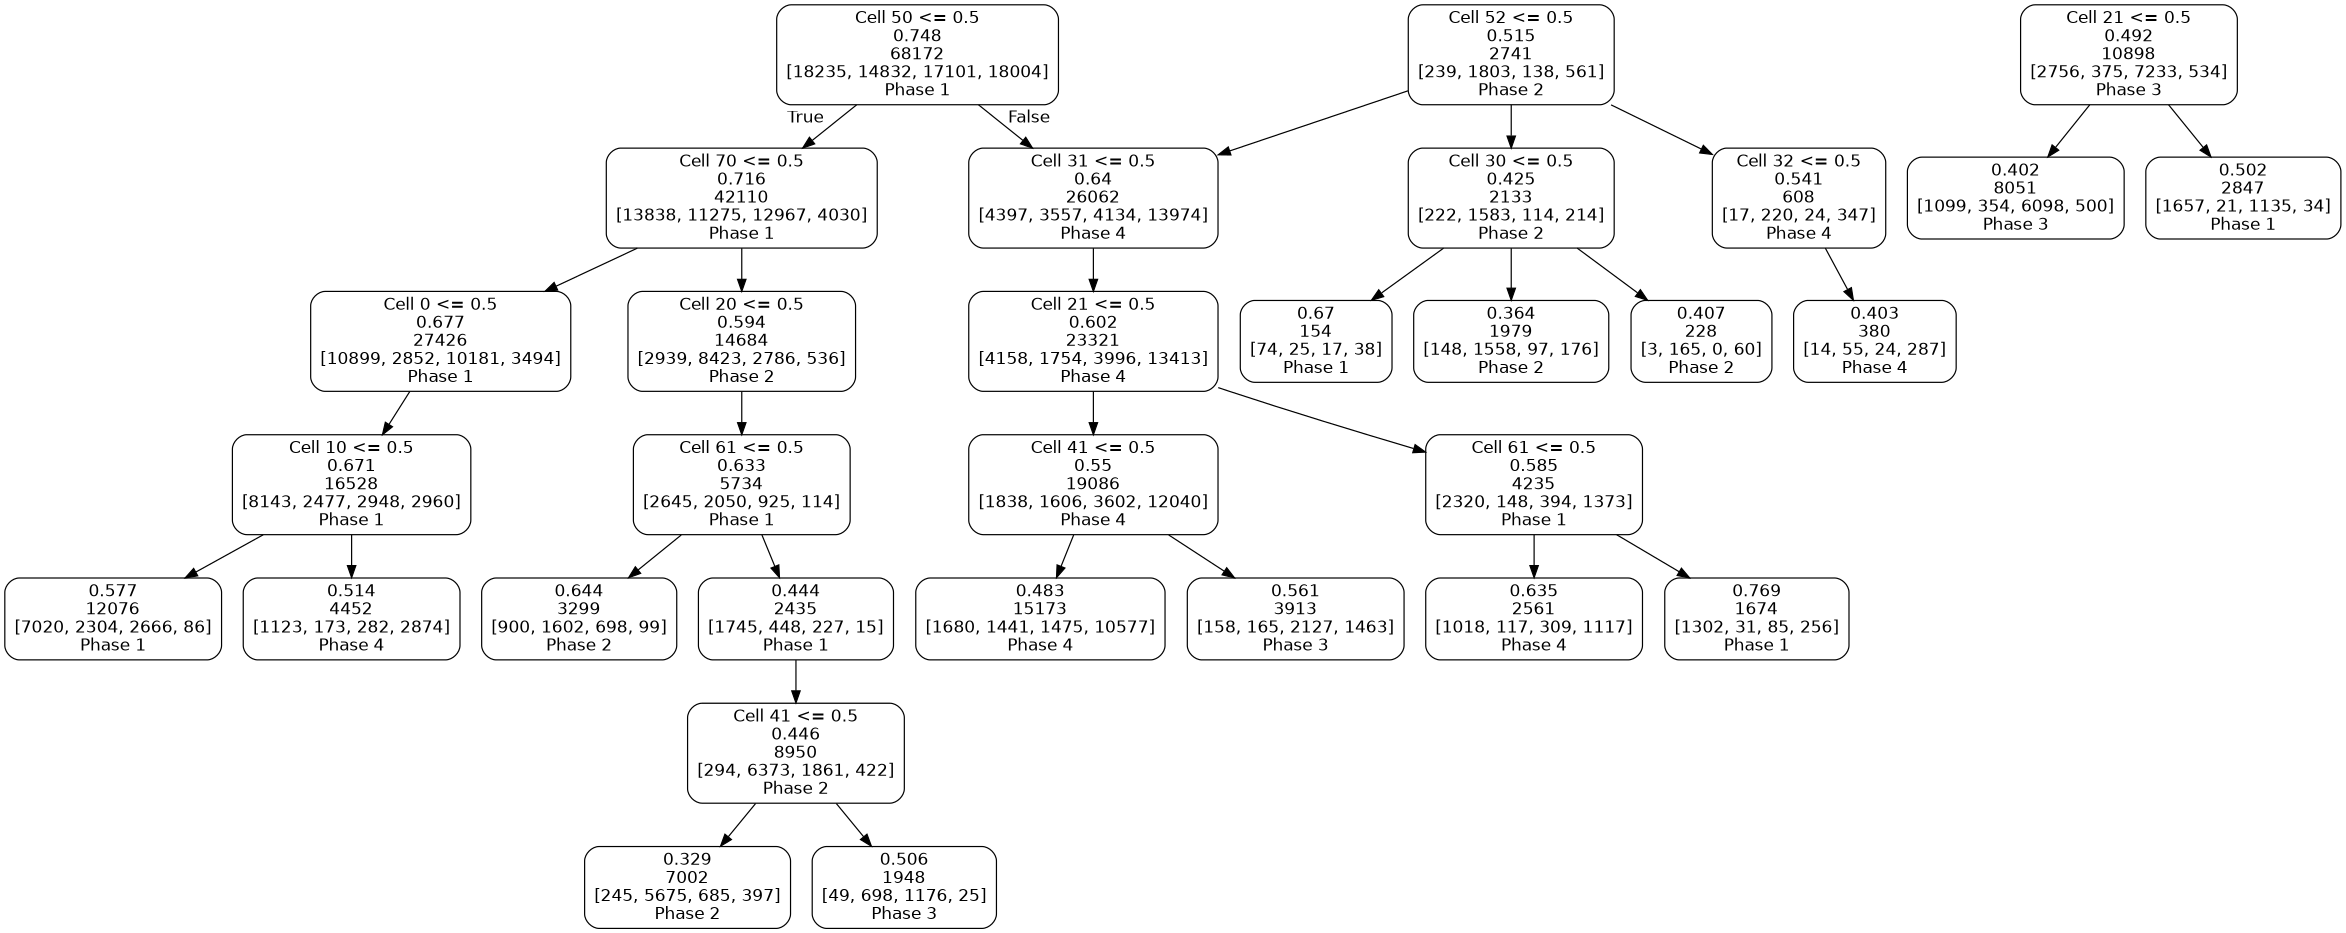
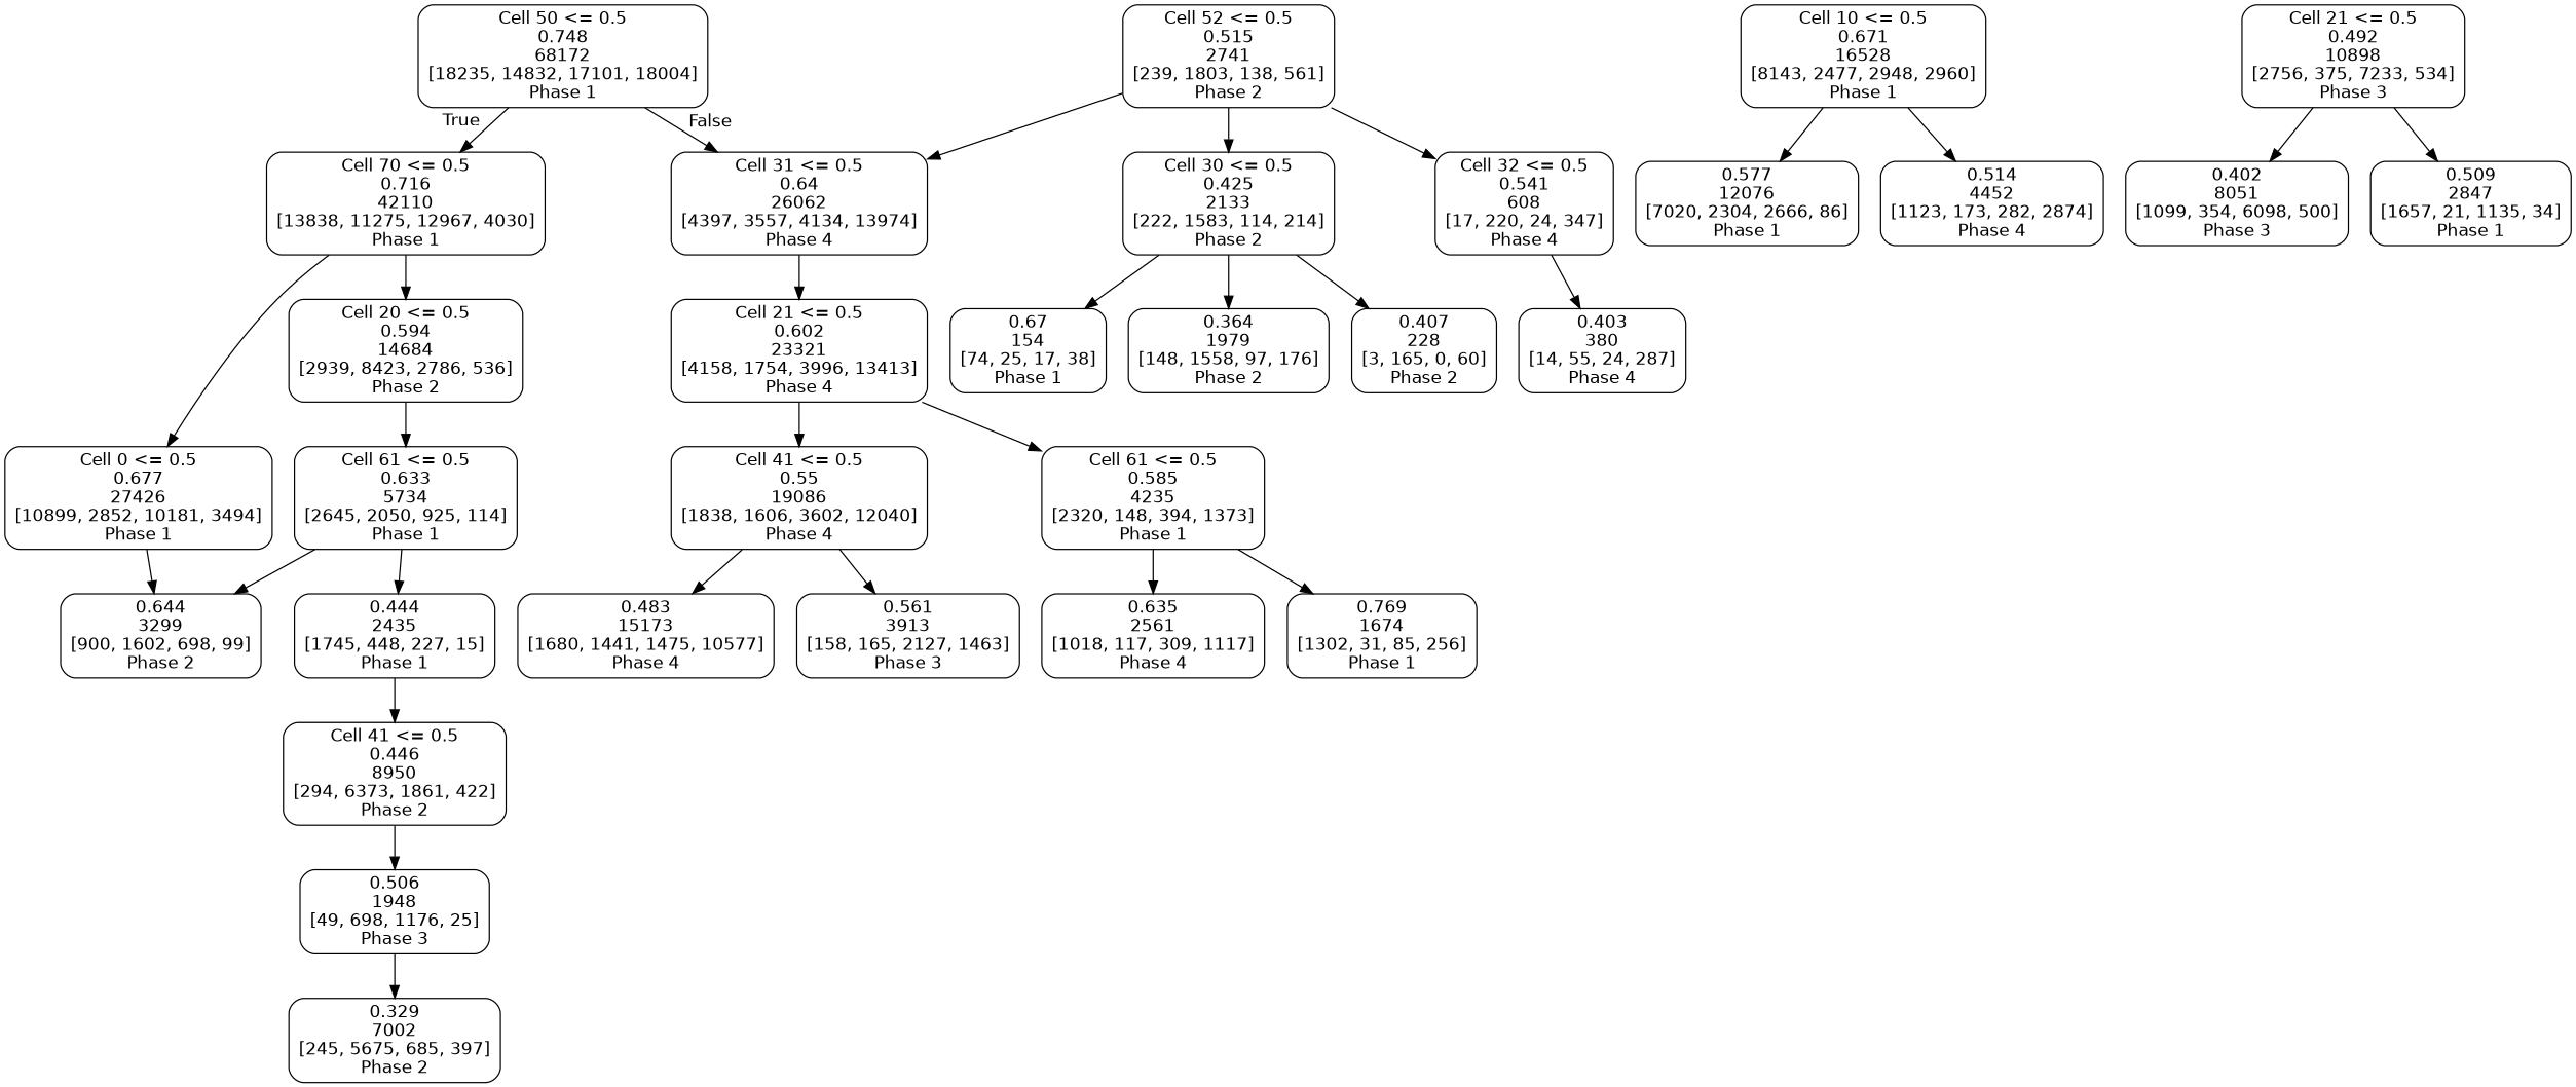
  digraph {
    node [color=black fontname=helvetica shape=box style=rounded]
    edge [fontname=helvetica]
    n1 [label="Cell 50 <= 0.5\n0.748\n68172\n[18235, 14832, 17101, 18004]\nPhase 1"]
    n2 [label="Cell 70 <= 0.5\n0.716\n42110\n[13838, 11275, 12967, 4030]\nPhase 1"]
    n3 [label="Cell 31 <= 0.5\n0.64\n26062\n[4397, 3557, 4134, 13974]\nPhase 4"]
    n4 [label="Cell 0 <= 0.5\n0.677\n27426\n[10899, 2852, 10181, 3494]\nPhase 1"]
    n5 [label="Cell 20 <= 0.5\n0.594\n14684\n[2939, 8423, 2786, 536]\nPhase 2"]
    n6 [label="Cell 21 <= 0.5\n0.602\n23321\n[4158, 1754, 3996, 13413]\nPhase 4"]
    n7 [label="Cell 10 <= 0.5\n0.671\n16528\n[8143, 2477, 2948, 2960]\nPhase 1"]
    n8 [label="Cell 61 <= 0.5\n0.633\n5734\n[2645, 2050, 925, 114]\nPhase 1"]
    n9 [label="0.577\n12076\n[7020, 2304, 2666, 86]\nPhase 1"]
    n10 [label="0.514\n4452\n[1123, 173, 282, 2874]\nPhase 4"]
    n11 [label="Cell 21 <= 0.5\n0.492\n10898\n[2756, 375, 7233, 534]\nPhase 3"]
    n12 [label="0.402\n8051\n[1099, 354, 6098, 500]\nPhase 3"]
-   n13 [label="0.502\n2847\n[1657, 21, 1135, 34]\nPhase 1"]
+   n13 [label="0.509\n2847\n[1657, 21, 1135, 34]\nPhase 1"]
    n14 [label="Cell 41 <= 0.5\n0.446\n8950\n[294, 6373, 1861, 422]\nPhase 2"]
    n15 [label="0.329\n7002\n[245, 5675, 685, 397]\nPhase 2"]
    n16 [label="0.506\n1948\n[49, 698, 1176, 25]\nPhase 3"]
    n17 [label="0.644\n3299\n[900, 1602, 698, 99]\nPhase 2"]
    n18 [label="0.444\n2435\n[1745, 448, 227, 15]\nPhase 1"]
    n19 [label="Cell 41 <= 0.5\n0.55\n19086\n[1838, 1606, 3602, 12040]\nPhase 4"]
    n20 [label="Cell 61 <= 0.5\n0.585\n4235\n[2320, 148, 394, 1373]\nPhase 1"]
    n21 [label="Cell 52 <= 0.5\n0.515\n2741\n[239, 1803, 138, 561]\nPhase 2"]
    n22 [label="Cell 30 <= 0.5\n0.425\n2133\n[222, 1583, 114, 214]\nPhase 2"]
    n23 [label="Cell 32 <= 0.5\n0.541\n608\n[17, 220, 24, 347]\nPhase 4"]
    n24 [label="0.483\n15173\n[1680, 1441, 1475, 10577]\nPhase 4"]
    n25 [label="0.561\n3913\n[158, 165, 2127, 1463]\nPhase 3"]
    n26 [label="0.635\n2561\n[1018, 117, 309, 1117]\nPhase 4"]
    n27 [label="0.769\n1674\n[1302, 31, 85, 256]\nPhase 1"]
    n28 [label="0.67\n154\n[74, 25, 17, 38]\nPhase 1"]
    n29 [label="0.364\n1979\n[148, 1558, 97, 176]\nPhase 2"]
    n30 [label="0.407\n228\n[3, 165, 0, 60]\nPhase 2"]
    n31 [label="0.403\n380\n[14, 55, 24, 287]\nPhase 4"]
    n1 -> n2 [headlabel=True labelangle=45 labeldistance=2.5]
    n1 -> n3 [headlabel=False labelangle=-45 labeldistance=2.5]
    n2 -> n4
    n2 -> n5
    n3 -> n6
-   n4 -> n7
+   n4 -> n17
    n5 -> n8
    n6 -> n19
    n6 -> n20
    n7 -> n9
    n7 -> n10
    n8 -> n17
    n8 -> n18
    n11 -> n12
    n11 -> n13
-   n14 -> n15
+   n16 -> n15
    n14 -> n16
    n18 -> n14
    n19 -> n24
    n19 -> n25
    n20 -> n26
    n20 -> n27
    n21 -> n3
    n21 -> n22
    n21 -> n23
    n22 -> n28
    n22 -> n29
    n22 -> n30
    n23 -> n31
  }
